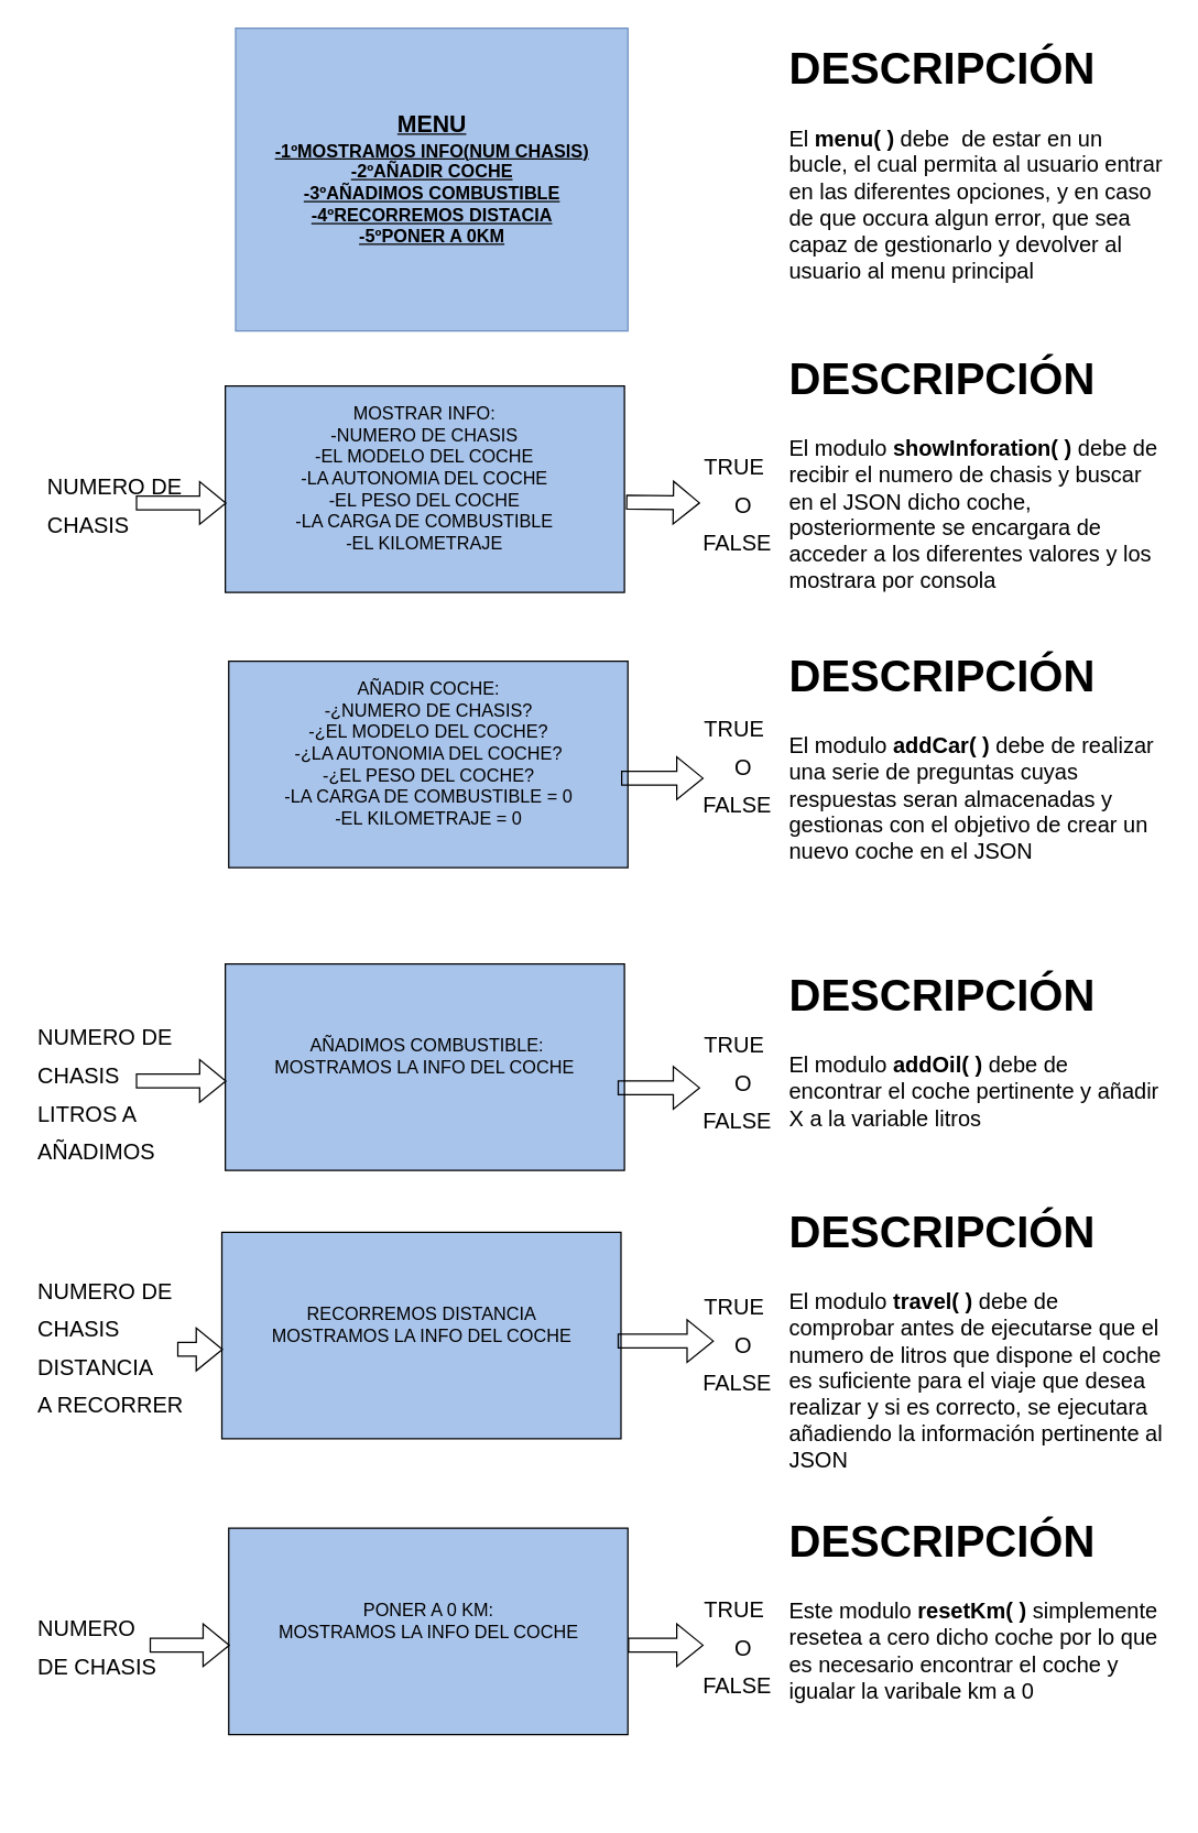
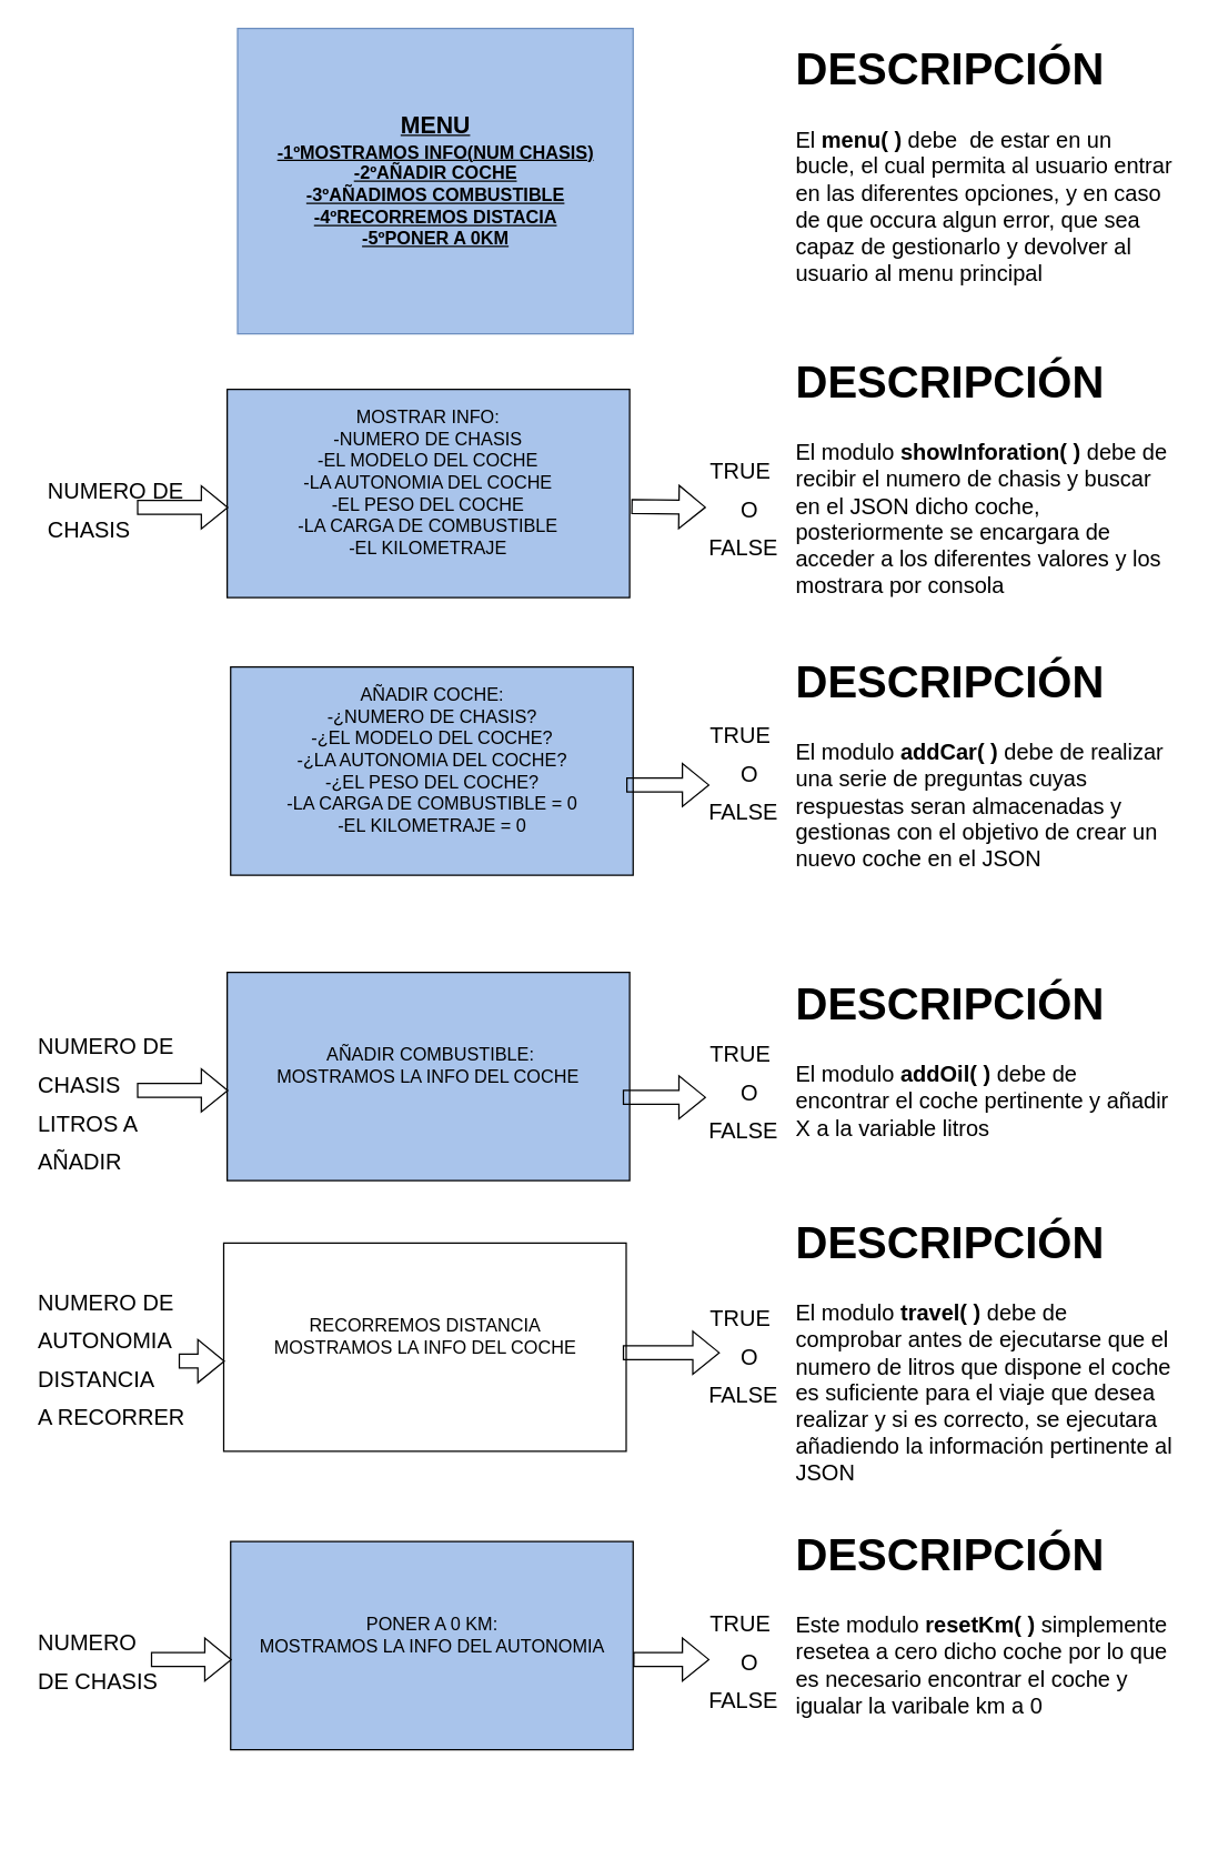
  <mxCell id="0" />
  <mxCell id="1" parent="0" />
  <mxCell id="2" value="&lt;div align=&quot;center&quot;&gt;&lt;font size=&quot;1&quot;&gt;&lt;u&gt;&lt;b style=&quot;font-size: 17px;&quot;&gt;MENU&lt;/b&gt;&lt;/u&gt;&lt;/font&gt;&lt;/div&gt;&lt;div align=&quot;center&quot;&gt;&lt;font size=&quot;1&quot;&gt;&lt;u&gt;&lt;b style=&quot;font-size: 13px;&quot;&gt;-1ºMOSTRAMOS INFO(NUM CHASIS)&lt;/b&gt;&lt;/u&gt;&lt;/font&gt;&lt;/div&gt;&lt;div align=&quot;center&quot;&gt;&lt;font size=&quot;1&quot;&gt;&lt;u&gt;&lt;b style=&quot;font-size: 13px;&quot;&gt;-2ºAÑADIR COCHE&lt;/b&gt;&lt;/u&gt;&lt;/font&gt;&lt;/div&gt;&lt;div align=&quot;center&quot;&gt;&lt;font size=&quot;1&quot;&gt;&lt;u&gt;&lt;b style=&quot;font-size: 13px;&quot;&gt;-3ºAÑADIMOS COMBUSTIBLE&lt;/b&gt;&lt;/u&gt;&lt;/font&gt;&lt;/div&gt;&lt;div align=&quot;center&quot;&gt;&lt;font size=&quot;1&quot;&gt;&lt;u&gt;&lt;b style=&quot;font-size: 13px;&quot;&gt;-4ºRECORREMOS DISTACIA &lt;br&gt;&lt;/b&gt;&lt;/u&gt;&lt;/font&gt;&lt;/div&gt;&lt;div align=&quot;center&quot;&gt;&lt;font size=&quot;1&quot;&gt;&lt;u&gt;&lt;b style=&quot;font-size: 13px;&quot;&gt;-5ºPONER A 0KM &lt;br&gt;&lt;/b&gt;&lt;/u&gt;&lt;/font&gt;&lt;/div&gt;" style="rounded=0;whiteSpace=wrap;html=1;fillColor=#A9C4EB;strokeColor=#6c8ebf;align=center;" vertex="1" parent="1"><mxGeometry x="170.5" y="20" width="285" height="220" as="geometry" /></mxCell>
  <mxCell id="3" value="&lt;div&gt;MOSTRAR INFO:&lt;/div&gt;&lt;div&gt;-NUMERO DE CHASIS&lt;/div&gt;&lt;div&gt;-EL MODELO DEL COCHE&lt;/div&gt;&lt;div&gt;-LA AUTONOMIA DEL COCHE&lt;/div&gt;&lt;div&gt;-EL PESO DEL COCHE&lt;br&gt;&lt;/div&gt;&lt;div&gt;-LA CARGA DE COMBUSTIBLE&lt;/div&gt;&lt;div&gt;-EL KILOMETRAJE&lt;/div&gt;&lt;div&gt;&lt;br&gt;&lt;/div&gt;" style="rounded=0;whiteSpace=wrap;html=1;fontSize=13;fillColor=#A9C4EB;" vertex="1" parent="1"><mxGeometry x="163" y="280" width="290" height="150" as="geometry" /></mxCell>
  <mxCell id="4" value="" style="shape=flexArrow;endArrow=classic;html=1;rounded=0;fontSize=23;entryX=0.003;entryY=0.567;entryDx=0;entryDy=0;entryPerimeter=0;" edge="1" parent="1" target="3"><mxGeometry width="50" height="50" relative="1" as="geometry"><mxPoint x="98" y="365" as="sourcePoint" /><mxPoint x="98" y="340" as="targetPoint" /></mxGeometry></mxCell>
  <mxCell id="5" value="&lt;font style=&quot;font-size: 16px;&quot;&gt;NUMERO DE CHASIS &lt;/font&gt;" style="text;strokeColor=none;fillColor=none;align=left;verticalAlign=middle;spacingLeft=4;spacingRight=4;overflow=hidden;points=[[0,0.5],[1,0.5]];portConstraint=eastwest;rotatable=0;whiteSpace=wrap;html=1;fontSize=23;" vertex="1" parent="1"><mxGeometry x="28" y="335" width="130" height="60" as="geometry" /></mxCell>
  <mxCell id="6" value="" style="shape=flexArrow;endArrow=classic;html=1;rounded=0;fontSize=16;exitX=1.004;exitY=0.562;exitDx=0;exitDy=0;exitPerimeter=0;" edge="1" parent="1" source="3"><mxGeometry width="50" height="50" relative="1" as="geometry"><mxPoint x="458" y="365" as="sourcePoint" /><mxPoint x="508" y="365" as="targetPoint" /></mxGeometry></mxCell>
  <mxCell id="7" value="&lt;div&gt;&lt;font style=&quot;font-size: 16px;&quot;&gt;TRUE &lt;br&gt;&lt;/font&gt;&lt;/div&gt;&lt;div&gt;&lt;font style=&quot;font-size: 16px;&quot;&gt;&amp;nbsp;&amp;nbsp; O&lt;/font&gt;&lt;/div&gt;&lt;div&gt;&lt;font style=&quot;font-size: 16px;&quot;&gt;&amp;nbsp;FALSE&lt;/font&gt;&lt;/div&gt;" style="text;strokeColor=none;fillColor=none;align=center;verticalAlign=middle;spacingLeft=4;spacingRight=4;overflow=hidden;points=[[0,0.5],[1,0.5]];portConstraint=eastwest;rotatable=0;whiteSpace=wrap;html=1;fontSize=23;" vertex="1" parent="1"><mxGeometry x="498" y="315" width="70" height="100" as="geometry" /></mxCell>
  <mxCell id="8" value="&lt;div&gt;AÑADIR COCHE:&lt;br&gt;&lt;/div&gt;&lt;div&gt;-¿NUMERO DE CHASIS?&lt;/div&gt;&lt;div&gt;-¿EL MODELO DEL COCHE?&lt;/div&gt;&lt;div&gt;-¿LA AUTONOMIA DEL COCHE?&lt;/div&gt;&lt;div&gt;-¿EL PESO DEL COCHE?&lt;br&gt;&lt;/div&gt;&lt;div&gt;-LA CARGA DE COMBUSTIBLE = 0&lt;br&gt;&lt;/div&gt;&lt;div&gt;-EL KILOMETRAJE = 0&lt;br&gt;&lt;/div&gt;&lt;div&gt;&lt;br&gt;&lt;/div&gt;" style="rounded=0;whiteSpace=wrap;html=1;fontSize=13;fillColor=#A9C4EB;" vertex="1" parent="1"><mxGeometry x="165.5" y="480" width="290" height="150" as="geometry" /></mxCell>
  <mxCell id="9" value="" style="shape=flexArrow;endArrow=classic;html=1;rounded=0;fontSize=16;" edge="1" parent="1"><mxGeometry width="50" height="50" relative="1" as="geometry"><mxPoint x="450.5" y="565" as="sourcePoint" /><mxPoint x="510.5" y="565" as="targetPoint" /></mxGeometry></mxCell>
- <mxCell id="10" value="&lt;div&gt;&amp;nbsp;AÑADIMOS COMBUSTIBLE:&lt;/div&gt;MOSTRAMOS LA INFO DEL COCHE&lt;br&gt;&lt;div&gt;&lt;br&gt;&lt;/div&gt;" style="rounded=0;whiteSpace=wrap;html=1;fontSize=13;fillColor=#A9C4EB;" vertex="1" parent="1"><mxGeometry x="163" y="700" width="290" height="150" as="geometry" /></mxCell>
+ <mxCell id="10" value="&lt;div&gt;&amp;nbsp;AÑADIR COMBUSTIBLE:&lt;/div&gt;MOSTRAMOS LA INFO DEL COCHE&lt;br&gt;&lt;div&gt;&lt;br&gt;&lt;/div&gt;" style="rounded=0;whiteSpace=wrap;html=1;fontSize=13;fillColor=#A9C4EB;" vertex="1" parent="1"><mxGeometry x="163" y="700" width="290" height="150" as="geometry" /></mxCell>
  <mxCell id="11" value="" style="shape=flexArrow;endArrow=classic;html=1;rounded=0;fontSize=23;entryX=0.003;entryY=0.567;entryDx=0;entryDy=0;entryPerimeter=0;" edge="1" parent="1" target="10"><mxGeometry width="50" height="50" relative="1" as="geometry"><mxPoint x="98" y="785" as="sourcePoint" /><mxPoint x="98" y="760" as="targetPoint" /></mxGeometry></mxCell>
- <mxCell id="12" value="&lt;div&gt;&lt;font style=&quot;font-size: 16px;&quot;&gt;NUMERO DE CHASIS&lt;/font&gt;&lt;/div&gt;&lt;div&gt;&lt;font style=&quot;font-size: 16px;&quot;&gt;LITROS A &lt;br&gt;&lt;/font&gt;&lt;/div&gt;&lt;div&gt;&lt;font style=&quot;font-size: 16px;&quot;&gt;AÑADIMOS&lt;br&gt;&lt;/font&gt;&lt;/div&gt;" style="text;strokeColor=none;fillColor=none;align=left;verticalAlign=middle;spacingLeft=4;spacingRight=4;overflow=hidden;points=[[0,0.5],[1,0.5]];portConstraint=eastwest;rotatable=0;whiteSpace=wrap;html=1;fontSize=23;" vertex="1" parent="1"><mxGeometry x="20.5" y="735" width="165" height="115" as="geometry" /></mxCell>
+ <mxCell id="12" value="&lt;div&gt;&lt;font style=&quot;font-size: 16px;&quot;&gt;NUMERO DE CHASIS&lt;/font&gt;&lt;/div&gt;&lt;div&gt;&lt;font style=&quot;font-size: 16px;&quot;&gt;LITROS A &lt;br&gt;&lt;/font&gt;&lt;/div&gt;&lt;div&gt;&lt;font style=&quot;font-size: 16px;&quot;&gt;AÑADIR&lt;br&gt;&lt;/font&gt;&lt;/div&gt;" style="text;strokeColor=none;fillColor=none;align=left;verticalAlign=middle;spacingLeft=4;spacingRight=4;overflow=hidden;points=[[0,0.5],[1,0.5]];portConstraint=eastwest;rotatable=0;whiteSpace=wrap;html=1;fontSize=23;" vertex="1" parent="1"><mxGeometry x="20.5" y="735" width="165" height="115" as="geometry" /></mxCell>
  <mxCell id="13" value="" style="shape=flexArrow;endArrow=classic;html=1;rounded=0;fontSize=16;" edge="1" parent="1"><mxGeometry width="50" height="50" relative="1" as="geometry"><mxPoint x="448" y="790" as="sourcePoint" /><mxPoint x="508" y="790" as="targetPoint" /></mxGeometry></mxCell>
- <mxCell id="14" value="&lt;div&gt;RECORREMOS DISTANCIA&lt;br&gt;&lt;/div&gt;MOSTRAMOS LA INFO DEL COCHE&lt;br&gt;&lt;div&gt;&lt;br&gt;&lt;/div&gt;" style="rounded=0;whiteSpace=wrap;html=1;fontSize=13;fillColor=#A9C4EB;" vertex="1" parent="1"><mxGeometry x="160.5" y="895" width="290" height="150" as="geometry" /></mxCell>
+ <mxCell id="14" value="&lt;div&gt;RECORREMOS DISTANCIA&lt;br&gt;&lt;/div&gt;MOSTRAMOS LA INFO DEL COCHE&lt;br&gt;&lt;div&gt;&lt;br&gt;&lt;/div&gt;" style="rounded=0;whiteSpace=wrap;html=1;fontSize=13;fillColor=#ffffff;" vertex="1" parent="1"><mxGeometry x="160.5" y="895" width="290" height="150" as="geometry" /></mxCell>
  <mxCell id="15" value="" style="shape=flexArrow;endArrow=classic;html=1;rounded=0;fontSize=23;entryX=0.003;entryY=0.567;entryDx=0;entryDy=0;entryPerimeter=0;exitX=0.915;exitY=0.546;exitDx=0;exitDy=0;exitPerimeter=0;" edge="1" parent="1" target="14" source="16"><mxGeometry width="50" height="50" relative="1" as="geometry"><mxPoint x="138" y="975" as="sourcePoint" /><mxPoint x="138" y="950" as="targetPoint" /></mxGeometry></mxCell>
- <mxCell id="16" value="&lt;div&gt;&lt;font style=&quot;font-size: 16px;&quot;&gt;NUMERO DE &lt;br&gt;&lt;/font&gt;&lt;/div&gt;&lt;div&gt;&lt;font style=&quot;font-size: 16px;&quot;&gt;CHASIS&lt;/font&gt;&lt;/div&gt;&lt;div&gt;&lt;font style=&quot;font-size: 16px;&quot;&gt;DISTANCIA &lt;br&gt;&lt;/font&gt;&lt;/div&gt;&lt;div&gt;&lt;font style=&quot;font-size: 16px;&quot;&gt;A RECORRER&lt;br&gt;&lt;/font&gt;&lt;/div&gt;" style="text;strokeColor=none;fillColor=none;align=left;verticalAlign=middle;spacingLeft=4;spacingRight=4;overflow=hidden;points=[[0,0.5],[1,0.5]];portConstraint=eastwest;rotatable=0;whiteSpace=wrap;html=1;fontSize=23;" vertex="1" parent="1"><mxGeometry x="20.5" y="920" width="117.5" height="110" as="geometry" /></mxCell>
+ <mxCell id="16" value="&lt;div&gt;&lt;font style=&quot;font-size: 16px;&quot;&gt;NUMERO DE &lt;br&gt;&lt;/font&gt;&lt;/div&gt;&lt;div&gt;&lt;font style=&quot;font-size: 16px;&quot;&gt;AUTONOMIA&lt;/font&gt;&lt;/div&gt;&lt;div&gt;&lt;font style=&quot;font-size: 16px;&quot;&gt;DISTANCIA &lt;br&gt;&lt;/font&gt;&lt;/div&gt;&lt;div&gt;&lt;font style=&quot;font-size: 16px;&quot;&gt;A RECORRER&lt;br&gt;&lt;/font&gt;&lt;/div&gt;" style="text;strokeColor=none;fillColor=none;align=left;verticalAlign=middle;spacingLeft=4;spacingRight=4;overflow=hidden;points=[[0,0.5],[1,0.5]];portConstraint=eastwest;rotatable=0;whiteSpace=wrap;html=1;fontSize=23;" vertex="1" parent="1"><mxGeometry x="20.5" y="920" width="117.5" height="110" as="geometry" /></mxCell>
  <mxCell id="17" value="" style="shape=flexArrow;endArrow=classic;html=1;rounded=0;fontSize=16;" edge="1" parent="1"><mxGeometry width="50" height="50" relative="1" as="geometry"><mxPoint x="448" y="974" as="sourcePoint" /><mxPoint x="518" y="974" as="targetPoint" /></mxGeometry></mxCell>
- <mxCell id="18" value="&lt;div&gt;PONER A 0 KM:&lt;br&gt;&lt;/div&gt;MOSTRAMOS LA INFO DEL COCHE&lt;br&gt;&lt;div&gt;&lt;br&gt;&lt;/div&gt;" style="rounded=0;whiteSpace=wrap;html=1;fontSize=13;fillColor=#A9C4EB;" vertex="1" parent="1"><mxGeometry x="165.5" y="1110" width="290" height="150" as="geometry" /></mxCell>
+ <mxCell id="18" value="&lt;div&gt;PONER A 0 KM:&lt;br&gt;&lt;/div&gt;MOSTRAMOS LA INFO DEL AUTONOMIA&lt;br&gt;&lt;div&gt;&lt;br&gt;&lt;/div&gt;" style="rounded=0;whiteSpace=wrap;html=1;fontSize=13;fillColor=#A9C4EB;" vertex="1" parent="1"><mxGeometry x="165.5" y="1110" width="290" height="150" as="geometry" /></mxCell>
  <mxCell id="19" value="" style="shape=flexArrow;endArrow=classic;html=1;rounded=0;fontSize=23;entryX=0.003;entryY=0.567;entryDx=0;entryDy=0;entryPerimeter=0;" edge="1" parent="1" target="18"><mxGeometry width="50" height="50" relative="1" as="geometry"><mxPoint x="108" y="1195" as="sourcePoint" /><mxPoint x="108" y="1170" as="targetPoint" /></mxGeometry></mxCell>
  <mxCell id="20" value="&lt;div&gt;&lt;font style=&quot;font-size: 16px;&quot;&gt;NUMERO &lt;br&gt;&lt;/font&gt;&lt;/div&gt;&lt;div&gt;&lt;font style=&quot;font-size: 16px;&quot;&gt;DE CHASIS&lt;/font&gt;&lt;/div&gt;" style="text;strokeColor=none;fillColor=none;align=left;verticalAlign=middle;spacingLeft=4;spacingRight=4;overflow=hidden;points=[[0,0.5],[1,0.5]];portConstraint=eastwest;rotatable=0;whiteSpace=wrap;html=1;fontSize=23;" vertex="1" parent="1"><mxGeometry x="20.5" y="1160" width="180" height="70" as="geometry" /></mxCell>
  <mxCell id="21" value="" style="shape=flexArrow;endArrow=classic;html=1;rounded=0;fontSize=16;" edge="1" parent="1"><mxGeometry width="50" height="50" relative="1" as="geometry"><mxPoint x="455.5" y="1195" as="sourcePoint" /><mxPoint x="510.5" y="1195" as="targetPoint" /></mxGeometry></mxCell>
  <mxCell id="22" value="&lt;div&gt;&lt;font style=&quot;font-size: 16px;&quot;&gt;TRUE &lt;br&gt;&lt;/font&gt;&lt;/div&gt;&lt;div&gt;&lt;font style=&quot;font-size: 16px;&quot;&gt;&amp;nbsp;&amp;nbsp; O&lt;/font&gt;&lt;/div&gt;&lt;div&gt;&lt;font style=&quot;font-size: 16px;&quot;&gt;&amp;nbsp;FALSE&lt;/font&gt;&lt;/div&gt;" style="text;strokeColor=none;fillColor=none;align=center;verticalAlign=middle;spacingLeft=4;spacingRight=4;overflow=hidden;points=[[0,0.5],[1,0.5]];portConstraint=eastwest;rotatable=0;whiteSpace=wrap;html=1;fontSize=23;" vertex="1" parent="1"><mxGeometry x="498" y="505" width="70" height="100" as="geometry" /></mxCell>
  <mxCell id="23" value="&lt;div&gt;&lt;font style=&quot;font-size: 16px;&quot;&gt;TRUE &lt;br&gt;&lt;/font&gt;&lt;/div&gt;&lt;div&gt;&lt;font style=&quot;font-size: 16px;&quot;&gt;&amp;nbsp;&amp;nbsp; O&lt;/font&gt;&lt;/div&gt;&lt;div&gt;&lt;font style=&quot;font-size: 16px;&quot;&gt;&amp;nbsp;FALSE&lt;/font&gt;&lt;/div&gt;" style="text;strokeColor=none;fillColor=none;align=center;verticalAlign=middle;spacingLeft=4;spacingRight=4;overflow=hidden;points=[[0,0.5],[1,0.5]];portConstraint=eastwest;rotatable=0;whiteSpace=wrap;html=1;fontSize=23;" vertex="1" parent="1"><mxGeometry x="498" y="735" width="70" height="100" as="geometry" /></mxCell>
  <mxCell id="24" value="&lt;div&gt;&lt;font style=&quot;font-size: 16px;&quot;&gt;TRUE &lt;br&gt;&lt;/font&gt;&lt;/div&gt;&lt;div&gt;&lt;font style=&quot;font-size: 16px;&quot;&gt;&amp;nbsp;&amp;nbsp; O&lt;/font&gt;&lt;/div&gt;&lt;div&gt;&lt;font style=&quot;font-size: 16px;&quot;&gt;&amp;nbsp;FALSE&lt;/font&gt;&lt;/div&gt;" style="text;strokeColor=none;fillColor=none;align=center;verticalAlign=middle;spacingLeft=4;spacingRight=4;overflow=hidden;points=[[0,0.5],[1,0.5]];portConstraint=eastwest;rotatable=0;whiteSpace=wrap;html=1;fontSize=23;" vertex="1" parent="1"><mxGeometry x="498" y="925" width="70" height="100" as="geometry" /></mxCell>
  <mxCell id="25" value="&lt;div&gt;&lt;font style=&quot;font-size: 16px;&quot;&gt;TRUE &lt;br&gt;&lt;/font&gt;&lt;/div&gt;&lt;div&gt;&lt;font style=&quot;font-size: 16px;&quot;&gt;&amp;nbsp;&amp;nbsp; O&lt;/font&gt;&lt;/div&gt;&lt;div&gt;&lt;font style=&quot;font-size: 16px;&quot;&gt;&amp;nbsp;FALSE&lt;/font&gt;&lt;/div&gt;" style="text;strokeColor=none;fillColor=none;align=center;verticalAlign=middle;spacingLeft=4;spacingRight=4;overflow=hidden;points=[[0,0.5],[1,0.5]];portConstraint=eastwest;rotatable=0;whiteSpace=wrap;html=1;fontSize=23;" vertex="1" parent="1"><mxGeometry x="498" y="1145" width="70" height="100" as="geometry" /></mxCell>
  <mxCell id="26" value="&lt;h1&gt;DESCRIPCIÓN&lt;/h1&gt;&lt;p&gt;El &lt;b&gt;menu( )&lt;/b&gt; debe&amp;nbsp; de estar en un bucle, el cual permita al usuario entrar en las diferentes opciones, y en caso de que occura algun error, que sea capaz de gestionarlo y devolver al usuario al menu principal&lt;br&gt;&lt;/p&gt;" style="text;html=1;strokeColor=none;fillColor=none;spacing=5;spacingTop=-20;whiteSpace=wrap;overflow=hidden;rounded=0;fontSize=16;" vertex="1" parent="1"><mxGeometry x="568" y="20" width="280" height="200" as="geometry" /></mxCell>
  <mxCell id="27" value="&lt;h1&gt;DESCRIPCIÓN&lt;/h1&gt;&lt;h1&gt;&lt;/h1&gt;&lt;p&gt;El modulo &lt;b&gt;showInforation( )&lt;/b&gt; debe de recibir el numero de chasis y buscar en el JSON dicho coche, posteriormente se encargara de acceder a los diferentes valores y los mostrara por consola&lt;br&gt;&lt;/p&gt;" style="text;html=1;strokeColor=none;fillColor=none;spacing=5;spacingTop=-20;whiteSpace=wrap;overflow=hidden;rounded=0;fontSize=16;" vertex="1" parent="1"><mxGeometry x="568" y="245" width="280" height="185" as="geometry" /></mxCell>
  <mxCell id="28" value="&lt;h1&gt;DESCRIPCIÓN&lt;/h1&gt;&lt;h1&gt;&lt;/h1&gt;&lt;p&gt;El modulo &lt;b&gt;addCar( )&lt;/b&gt; debe de realizar una serie de preguntas cuyas respuestas seran almacenadas y gestionas con el objetivo de crear un nuevo coche en el JSON&lt;br&gt;&lt;/p&gt;" style="text;html=1;strokeColor=none;fillColor=none;spacing=5;spacingTop=-20;whiteSpace=wrap;overflow=hidden;rounded=0;fontSize=16;" vertex="1" parent="1"><mxGeometry x="568" y="461" width="280" height="188" as="geometry" /></mxCell>
  <mxCell id="29" value="&lt;h1&gt;DESCRIPCIÓN&lt;/h1&gt;&lt;h1&gt;&lt;/h1&gt;&lt;p&gt;El modulo &lt;b&gt;addOil( )&lt;/b&gt; debe de encontrar el coche pertinente y añadir X a la variable litros&lt;br&gt;&lt;/p&gt;" style="text;html=1;strokeColor=none;fillColor=none;spacing=5;spacingTop=-20;whiteSpace=wrap;overflow=hidden;rounded=0;fontSize=16;" vertex="1" parent="1"><mxGeometry x="568" y="692.5" width="280" height="165" as="geometry" /></mxCell>
  <mxCell id="30" value="&lt;h1&gt;DESCRIPCIÓN&lt;/h1&gt;&lt;h1&gt;&lt;/h1&gt;&lt;p&gt;El modulo &lt;b&gt;travel( ) &lt;/b&gt;debe de comprobar antes de ejecutarse que el numero de litros que dispone el coche es suficiente para el viaje que desea realizar y si es correcto, se ejecutara añadiendo la información pertinente al JSON&lt;br&gt;&lt;/p&gt;" style="text;html=1;strokeColor=none;fillColor=none;spacing=5;spacingTop=-20;whiteSpace=wrap;overflow=hidden;rounded=0;fontSize=16;" vertex="1" parent="1"><mxGeometry x="568" y="865" width="280" height="220" as="geometry" /></mxCell>
  <mxCell id="31" value="&lt;h1&gt;DESCRIPCIÓN&lt;/h1&gt;&lt;h1&gt;&lt;/h1&gt;&lt;p&gt;Este modulo &lt;b&gt;resetKm( )&lt;/b&gt; simplemente resetea a cero dicho coche por lo que es necesario encontrar el coche y igualar la varibale km a 0&lt;br&gt;&lt;/p&gt;" style="text;html=1;strokeColor=none;fillColor=none;spacing=5;spacingTop=-20;whiteSpace=wrap;overflow=hidden;rounded=0;fontSize=16;" vertex="1" parent="1"><mxGeometry x="568" y="1090" width="280" height="220" as="geometry" /></mxCell>
